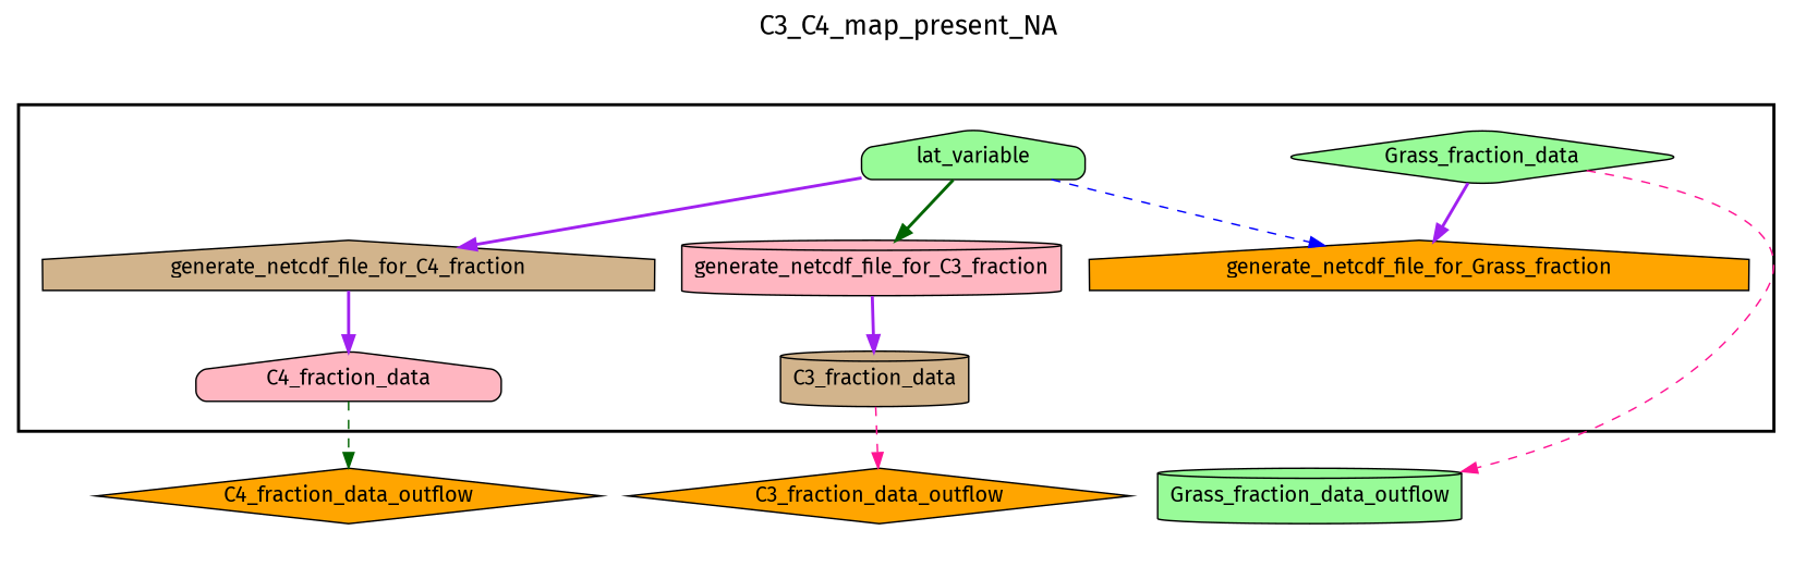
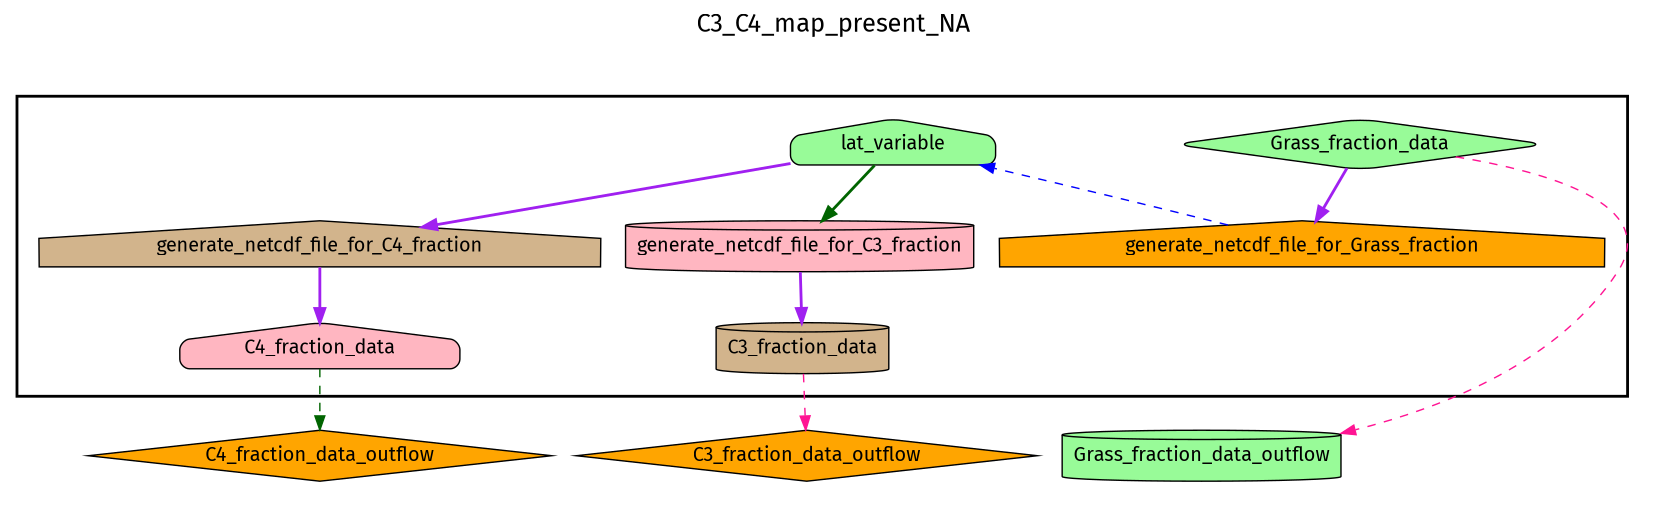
  digraph {
    fontname="Fira Sans"
    fontsize=18
    label=C3_C4_map_present_NA
    labelloc=t
    rankdir=TB
    node [fillcolor=orange fontname="Fira Sans" peripheries=1 shape=house style=filled]
    edge [color=purple fontname="Fira Sans" style=bold]
    generate_netcdf_file_for_C3_fraction [fillcolor=lightpink shape=cylinder]
    generate_netcdf_file_for_C4_fraction [fillcolor=tan]
    generate_netcdf_file_for_Grass_fraction
    lat_variable [fillcolor=palegreen style="rounded,filled"]
    C3_fraction_data [fillcolor=tan shape=cylinder style="rounded,filled"]
    C4_fraction_data [fillcolor=lightpink style="rounded,filled"]
    Grass_fraction_data [fillcolor=palegreen shape=diamond style="rounded,filled"]
    Grass_fraction_data_outflow [fillcolor=palegreen shape=cylinder width=0.2]
    C4_fraction_data_outflow [shape=diamond width=0.2]
    C3_fraction_data_outflow [shape=diamond width=0.2]
    subgraph cluster_1 {
      color=black
      label=""
      penwidth=2
      subgraph cluster_2 {
        color=white
        label=""
        penwidth=2
        generate_netcdf_file_for_C3_fraction
        generate_netcdf_file_for_C4_fraction
        generate_netcdf_file_for_Grass_fraction
        lat_variable
        C3_fraction_data
        C4_fraction_data
        Grass_fraction_data
      }
    }
    subgraph cluster_3 {
      color=white
      label=""
      penwidth=2
      subgraph cluster_4 {
        color=white
        label=""
        penwidth=2
      }
    }
    subgraph cluster_5 {
      color=white
      label=""
      penwidth=2
      subgraph cluster_6 {
        color=white
        label=""
        penwidth=2
        Grass_fraction_data_outflow
        C4_fraction_data_outflow
        C3_fraction_data_outflow
      }
    }
    generate_netcdf_file_for_C3_fraction -> C3_fraction_data
    generate_netcdf_file_for_C4_fraction -> C4_fraction_data
    lat_variable -> generate_netcdf_file_for_C3_fraction [color=darkgreen]
    lat_variable -> generate_netcdf_file_for_C4_fraction
-   lat_variable -> generate_netcdf_file_for_Grass_fraction [color=blue style=dashed]
+   generate_netcdf_file_for_Grass_fraction -> lat_variable [color=blue style=dashed]
    C3_fraction_data -> C3_fraction_data_outflow [color=deeppink style=dashed]
    C4_fraction_data -> C4_fraction_data_outflow [color=darkgreen style=dashed]
    Grass_fraction_data -> generate_netcdf_file_for_Grass_fraction
    Grass_fraction_data -> Grass_fraction_data_outflow [color=deeppink style=dashed]
  }
